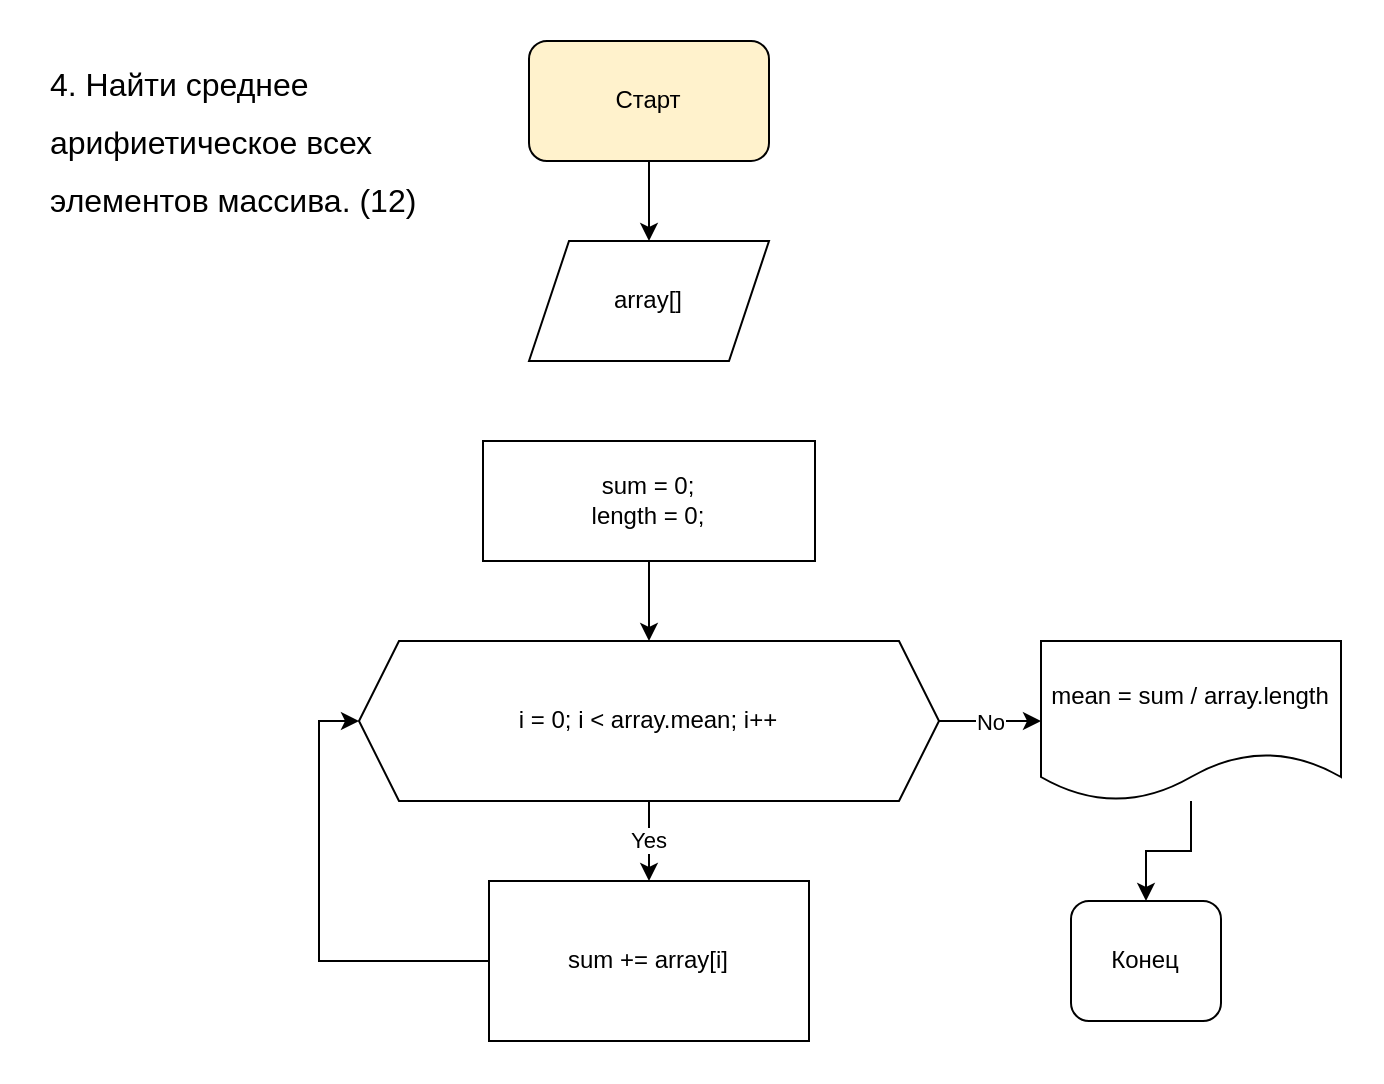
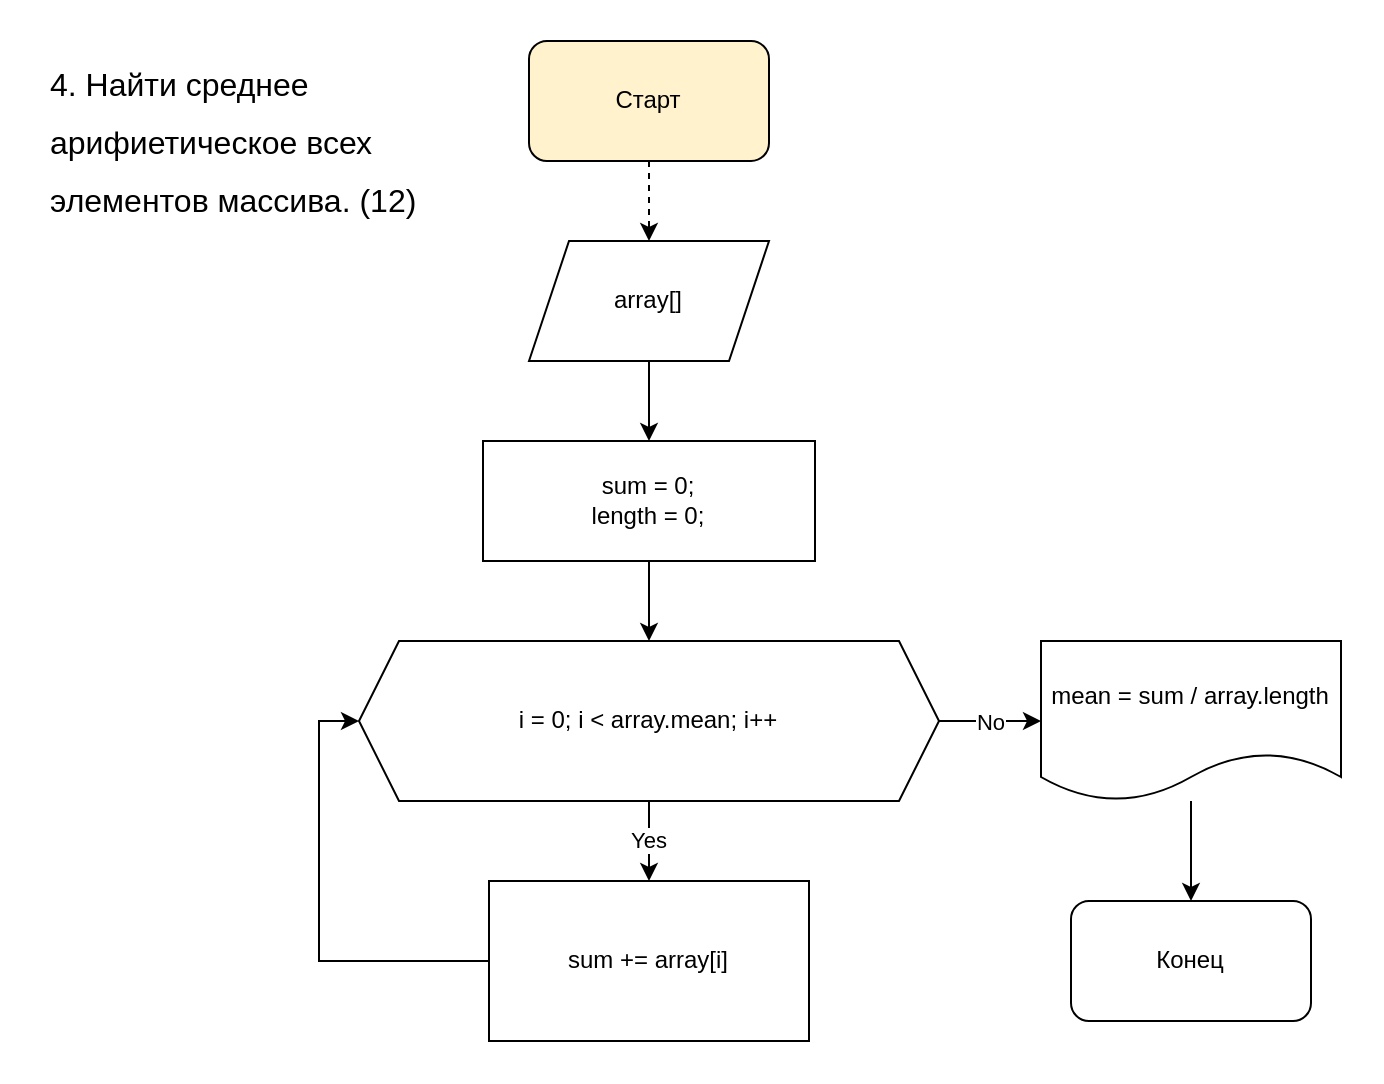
  <mxCell id="0" />
  <mxCell id="1" parent="0" />
- <mxCell id="2" value="" style="edgeStyle=orthogonalEdgeStyle;rounded=0;orthogonalLoop=1;jettySize=auto;html=1;" edge="1" parent="1" source="3" target="5"><mxGeometry relative="1" as="geometry" /></mxCell>
+ <mxCell id="2" value="" style="edgeStyle=orthogonalEdgeStyle;rounded=0;orthogonalLoop=1;jettySize=auto;html=1;dashed=1;" edge="1" parent="1" source="3" target="5"><mxGeometry relative="1" as="geometry" /></mxCell>
  <mxCell id="3" value="Старт" style="rounded=1;whiteSpace=wrap;html=1;fillColor=#fff2cc;" vertex="1" parent="1"><mxGeometry x="264" y="20" width="120" height="60" as="geometry" /></mxCell>
+ <mxCell id="4" value="" style="edgeStyle=orthogonalEdgeStyle;rounded=0;orthogonalLoop=1;jettySize=auto;html=1;" edge="1" parent="1" source="5" target="7"><mxGeometry relative="1" as="geometry" /></mxCell>
  <mxCell id="5" value="array[]" style="shape=parallelogram;perimeter=parallelogramPerimeter;whiteSpace=wrap;html=1;fixedSize=1;" vertex="1" parent="1"><mxGeometry x="264" y="120" width="120" height="60" as="geometry" /></mxCell>
  <mxCell id="6" value="" style="edgeStyle=orthogonalEdgeStyle;rounded=0;orthogonalLoop=1;jettySize=auto;html=1;" edge="1" parent="1" source="7" target="10"><mxGeometry relative="1" as="geometry" /></mxCell>
  <mxCell id="7" value="sum = 0;&lt;br&gt;length = 0;" style="rounded=0;whiteSpace=wrap;html=1;" vertex="1" parent="1"><mxGeometry x="241" y="220" width="166" height="60" as="geometry" /></mxCell>
  <mxCell id="8" value="Yes" style="edgeStyle=orthogonalEdgeStyle;rounded=0;orthogonalLoop=1;jettySize=auto;html=1;" edge="1" parent="1" source="10" target="12"><mxGeometry relative="1" as="geometry" /></mxCell>
  <mxCell id="9" value="No" style="edgeStyle=orthogonalEdgeStyle;rounded=0;orthogonalLoop=1;jettySize=auto;html=1;" edge="1" parent="1" source="10"><mxGeometry relative="1" as="geometry"><mxPoint x="520" y="360" as="targetPoint" /></mxGeometry></mxCell>
  <mxCell id="10" value="i = 0; i &amp;lt; array.mean; i++" style="shape=hexagon;perimeter=hexagonPerimeter2;whiteSpace=wrap;html=1;fixedSize=1;" vertex="1" parent="1"><mxGeometry x="179" y="320" width="290" height="80" as="geometry" /></mxCell>
  <mxCell id="11" style="edgeStyle=orthogonalEdgeStyle;rounded=0;orthogonalLoop=1;jettySize=auto;html=1;entryX=0;entryY=0.5;entryDx=0;entryDy=0;" edge="1" parent="1" source="12" target="10"><mxGeometry relative="1" as="geometry"><Array as="points"><mxPoint x="159" y="480" /><mxPoint x="159" y="360" /></Array></mxGeometry></mxCell>
  <mxCell id="12" value="sum += array[i]" style="rounded=0;whiteSpace=wrap;html=1;" vertex="1" parent="1"><mxGeometry x="244" y="440" width="160" height="80" as="geometry" /></mxCell>
  <mxCell id="13" value="&lt;h1&gt;&lt;font size=&quot;3&quot;&gt;&lt;span style=&quot;font-weight: 400;&quot;&gt;4. Найти среднее арифиетическое всех элементов массива. (12)&lt;/span&gt;&lt;/font&gt;&lt;/h1&gt;" style="text;html=1;strokeColor=none;fillColor=none;spacing=5;spacingTop=-20;whiteSpace=wrap;overflow=hidden;rounded=0;" vertex="1" parent="1"><mxGeometry x="20" y="20" width="200" height="120" as="geometry" /></mxCell>
  <mxCell id="14" value="" style="edgeStyle=orthogonalEdgeStyle;rounded=0;orthogonalLoop=1;jettySize=auto;html=1;" edge="1" parent="1" source="15" target="16"><mxGeometry relative="1" as="geometry" /></mxCell>
  <mxCell id="15" value="mean = sum / array.length" style="shape=document;whiteSpace=wrap;html=1;boundedLbl=1;" vertex="1" parent="1"><mxGeometry x="520" y="320" width="150" height="80" as="geometry" /></mxCell>
- <mxCell id="16" value="Конец" style="rounded=1;whiteSpace=wrap;html=1;" vertex="1" parent="1"><mxGeometry x="535" y="450" width="75" height="60" as="geometry" /></mxCell>
+ <mxCell id="16" value="Конец" style="rounded=1;whiteSpace=wrap;html=1;" vertex="1" parent="1"><mxGeometry x="535" y="450" width="120" height="60" as="geometry" /></mxCell>
